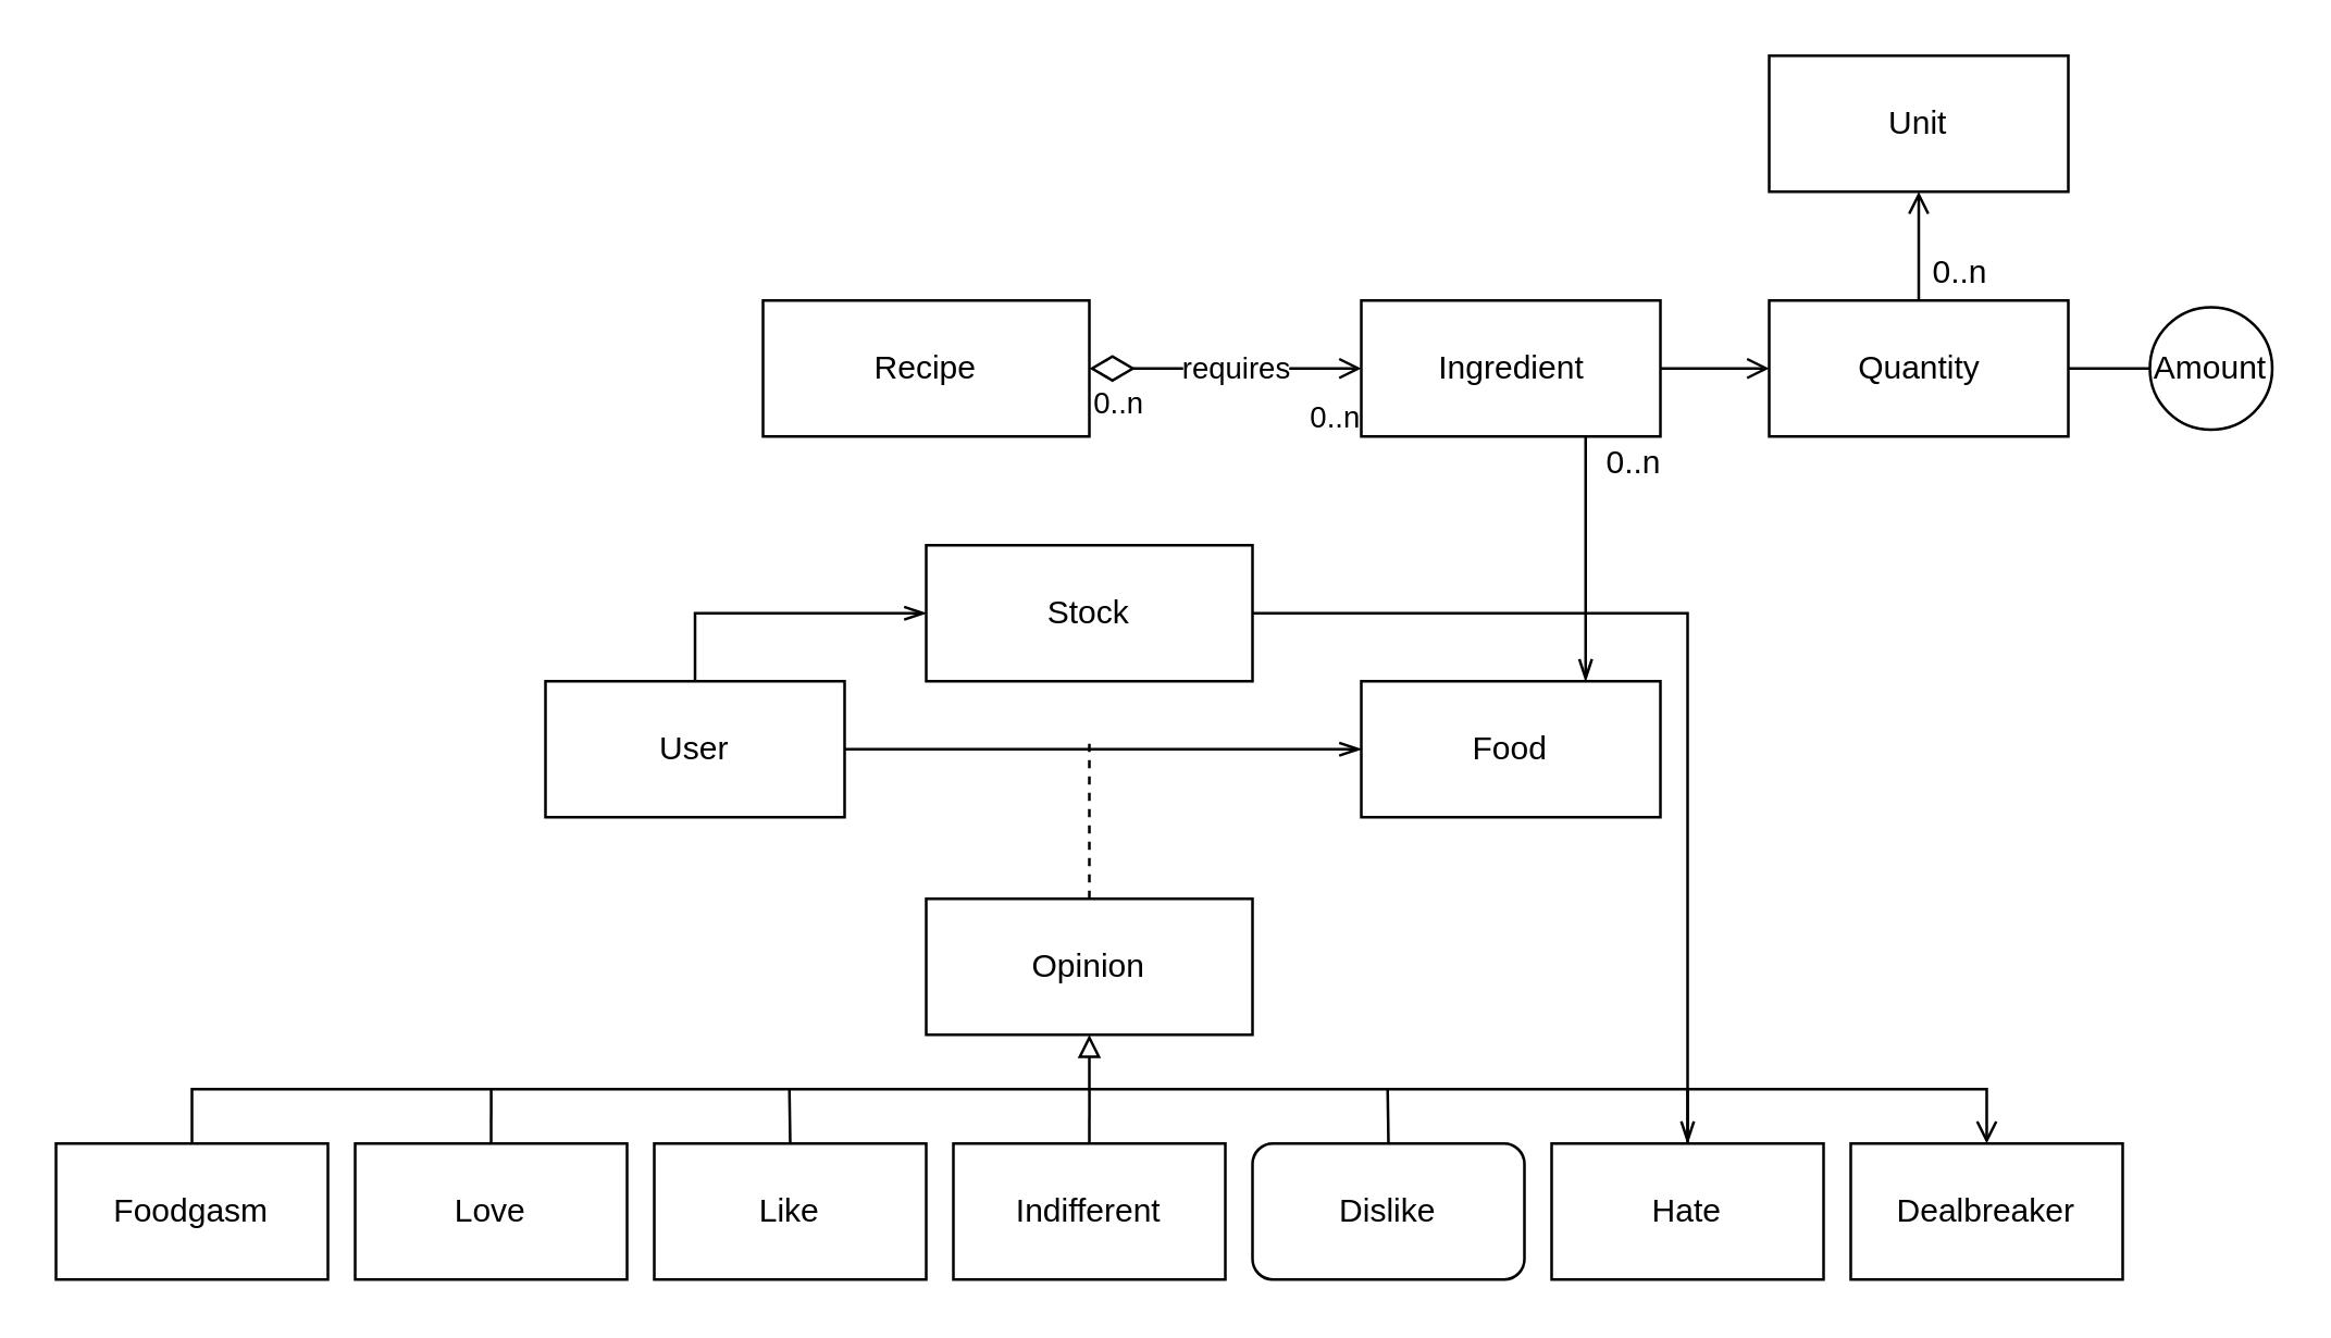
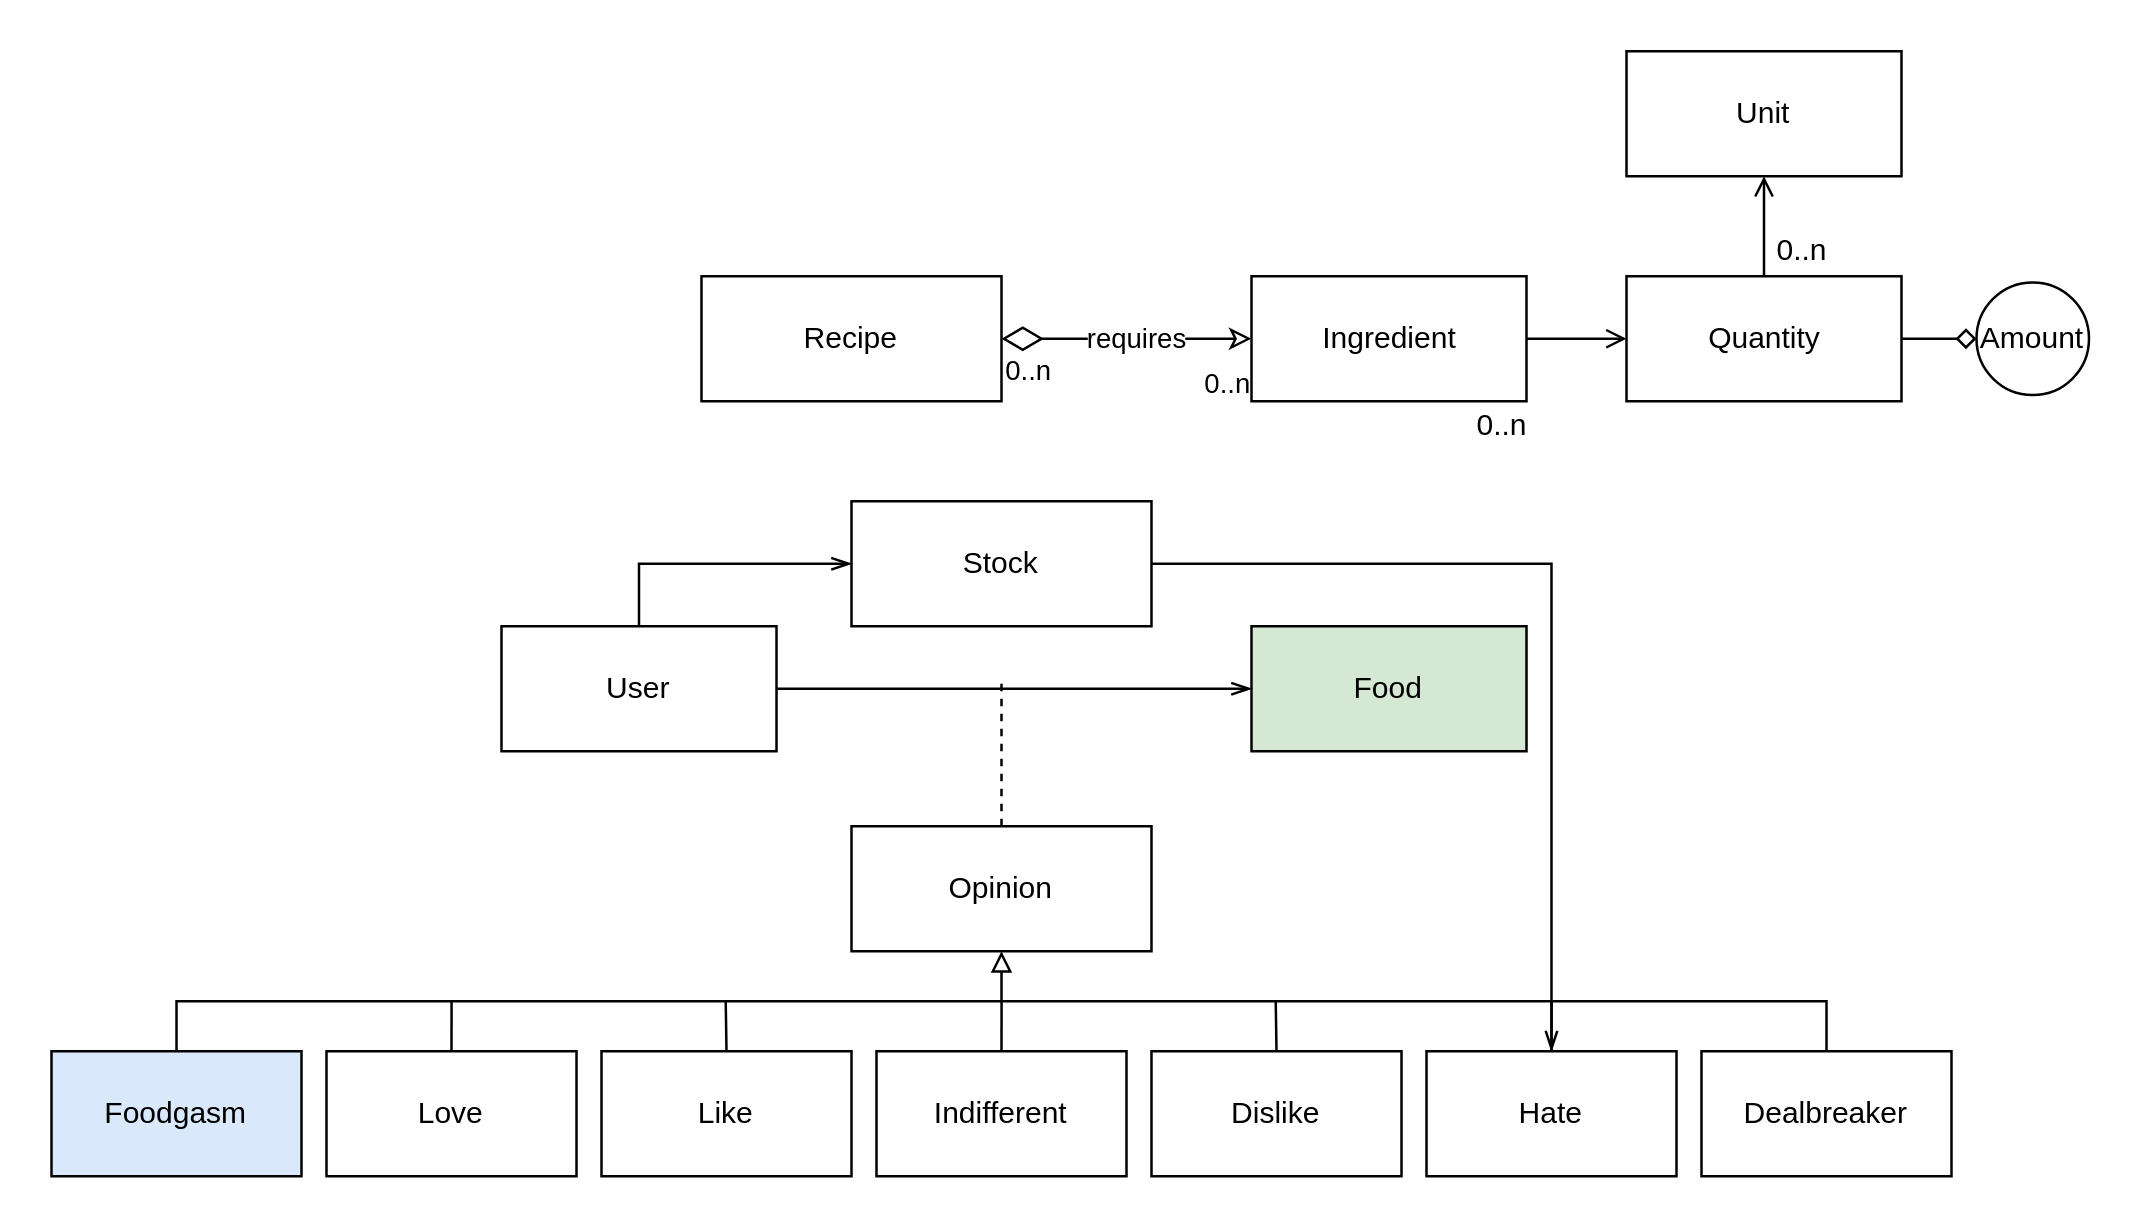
  <mxCell id="0" />
  <mxCell id="1" parent="0" />
  <mxCell id="2" value="Recipe" style="rounded=0;whiteSpace=wrap;html=1;" parent="1" vertex="1"><mxGeometry x="280" y="110" width="120" height="50" as="geometry" /></mxCell>
- <mxCell id="3" value="Food" style="rounded=0;whiteSpace=wrap;html=1;" parent="1" vertex="1"><mxGeometry x="500" y="250" width="110" height="50" as="geometry" /></mxCell>
- <mxCell id="4" value="requires" style="endArrow=open;html=1;endSize=6;startArrow=diamondThin;startSize=14;startFill=0;rounded=0;entryX=0;entryY=0.5;entryDx=0;entryDy=0;exitX=1;exitY=0.5;exitDx=0;exitDy=0;endFill=0;" parent="1" source="2" target="10" edge="1"><mxGeometry x="0.077" relative="1" as="geometry"><mxPoint x="190" y="70" as="sourcePoint" /><mxPoint x="350" y="70" as="targetPoint" /><mxPoint as="offset" /></mxGeometry></mxCell>
+ <mxCell id="3" value="Food" style="rounded=0;whiteSpace=wrap;html=1;fillColor=#d5e8d4;" parent="1" vertex="1"><mxGeometry x="500" y="250" width="110" height="50" as="geometry" /></mxCell>
+ <mxCell id="4" value="requires" style="endArrow=classic;html=1;endSize=6;startArrow=diamondThin;startSize=14;startFill=0;rounded=0;entryX=0;entryY=0.5;entryDx=0;entryDy=0;exitX=1;exitY=0.5;exitDx=0;exitDy=0;endFill=0;" parent="1" source="2" target="10" edge="1"><mxGeometry x="0.077" relative="1" as="geometry"><mxPoint x="190" y="70" as="sourcePoint" /><mxPoint x="350" y="70" as="targetPoint" /><mxPoint as="offset" /></mxGeometry></mxCell>
  <mxCell id="5" value="0..n" style="edgeLabel;resizable=0;html=1;align=left;verticalAlign=top;" parent="4" connectable="0" vertex="1"><mxGeometry x="-1" relative="1" as="geometry"><mxPoint as="offset" /></mxGeometry></mxCell>
  <mxCell id="6" value="0..n" style="edgeLabel;resizable=0;html=1;align=right;verticalAlign=top;" parent="4" connectable="0" vertex="1"><mxGeometry x="1" relative="1" as="geometry"><mxPoint y="5" as="offset" /></mxGeometry></mxCell>
- <mxCell id="7" style="edgeStyle=orthogonalEdgeStyle;rounded=0;orthogonalLoop=1;jettySize=auto;html=1;exitX=1;exitY=0.5;exitDx=0;exitDy=0;entryX=0;entryY=0.5;entryDx=0;entryDy=0;endArrow=none;endFill=0;" edge="1" parent="1" source="8" target="16"><mxGeometry relative="1" as="geometry" /></mxCell>
+ <mxCell id="7" style="edgeStyle=orthogonalEdgeStyle;rounded=0;orthogonalLoop=1;jettySize=auto;html=1;exitX=1;exitY=0.5;exitDx=0;exitDy=0;entryX=0;entryY=0.5;entryDx=0;entryDy=0;endArrow=diamond;endFill=0;" edge="1" parent="1" source="8" target="16"><mxGeometry relative="1" as="geometry" /></mxCell>
  <mxCell id="8" value="Quantity" style="html=1;" parent="1" vertex="1"><mxGeometry x="650" y="110" width="110" height="50" as="geometry" /></mxCell>
- <mxCell id="9" style="edgeStyle=none;rounded=0;orthogonalLoop=1;jettySize=auto;html=1;exitX=0.75;exitY=1;exitDx=0;exitDy=0;entryX=0.75;entryY=0;entryDx=0;entryDy=0;startArrow=none;startFill=0;endArrow=openThin;endFill=0;" edge="1" parent="1" source="10" target="3"><mxGeometry relative="1" as="geometry" /></mxCell>
  <mxCell id="10" value="Ingredient" style="html=1;" parent="1" vertex="1"><mxGeometry x="500" y="110" width="110" height="50" as="geometry" /></mxCell>
  <mxCell id="11" value="0..n" style="text;html=1;align=center;verticalAlign=middle;resizable=0;points=[];autosize=1;strokeColor=none;fillColor=none;" parent="1" vertex="1"><mxGeometry x="580" y="160" width="40" height="20" as="geometry" /></mxCell>
  <mxCell id="12" value="" style="endArrow=open;endFill=0;html=1;edgeStyle=orthogonalEdgeStyle;align=left;verticalAlign=top;rounded=0;exitX=1;exitY=0.5;exitDx=0;exitDy=0;" parent="1" source="10" edge="1"><mxGeometry x="-1" relative="1" as="geometry"><mxPoint x="530" y="130" as="sourcePoint" /><mxPoint x="650" y="135" as="targetPoint" /></mxGeometry></mxCell>
  <mxCell id="13" value="Unit" style="rounded=0;whiteSpace=wrap;html=1;" parent="1" vertex="1"><mxGeometry x="650" y="20" width="110" height="50" as="geometry" /></mxCell>
  <mxCell id="14" value="" style="endArrow=open;html=1;rounded=0;exitX=0.5;exitY=0;exitDx=0;exitDy=0;endFill=0;" parent="1" source="8" edge="1"><mxGeometry width="50" height="50" relative="1" as="geometry"><mxPoint x="710" y="110" as="sourcePoint" /><mxPoint x="705" y="70" as="targetPoint" /></mxGeometry></mxCell>
  <mxCell id="15" value="0..n" style="text;html=1;align=center;verticalAlign=middle;resizable=0;points=[];autosize=1;strokeColor=none;fillColor=none;" parent="1" vertex="1"><mxGeometry x="700" y="90" width="40" height="20" as="geometry" /></mxCell>
  <mxCell id="16" value="Amount" style="ellipse;whiteSpace=wrap;html=1;aspect=fixed;" vertex="1" parent="1"><mxGeometry x="790" y="112.5" width="45" height="45" as="geometry" /></mxCell>
  <mxCell id="17" style="edgeStyle=orthogonalEdgeStyle;rounded=0;orthogonalLoop=1;jettySize=auto;html=1;exitX=0.5;exitY=0;exitDx=0;exitDy=0;endArrow=openThin;endFill=0;" edge="1" parent="1" source="19" target="21"><mxGeometry relative="1" as="geometry" /></mxCell>
  <mxCell id="18" style="edgeStyle=orthogonalEdgeStyle;rounded=0;orthogonalLoop=1;jettySize=auto;html=1;exitX=1;exitY=0.5;exitDx=0;exitDy=0;entryX=0;entryY=0.5;entryDx=0;entryDy=0;endArrow=openThin;endFill=0;" edge="1" parent="1" source="19" target="3"><mxGeometry relative="1" as="geometry" /></mxCell>
  <mxCell id="19" value="User" style="rounded=0;whiteSpace=wrap;html=1;" vertex="1" parent="1"><mxGeometry x="200" y="250" width="110" height="50" as="geometry" /></mxCell>
  <mxCell id="20" style="edgeStyle=orthogonalEdgeStyle;rounded=0;orthogonalLoop=1;jettySize=auto;html=1;exitX=1;exitY=0.5;exitDx=0;exitDy=0;startArrow=none;startFill=0;endArrow=openThin;endFill=0;" edge="1" parent="1" source="21" target="35"><mxGeometry relative="1" as="geometry" /></mxCell>
  <mxCell id="21" value="Stock" style="rounded=0;whiteSpace=wrap;html=1;" vertex="1" parent="1"><mxGeometry x="340" y="200" width="120" height="50" as="geometry" /></mxCell>
  <mxCell id="22" style="edgeStyle=orthogonalEdgeStyle;rounded=0;orthogonalLoop=1;jettySize=auto;html=1;exitX=0.5;exitY=0;exitDx=0;exitDy=0;endArrow=none;endFill=0;dashed=1;" edge="1" parent="1" source="23"><mxGeometry relative="1" as="geometry"><mxPoint x="400" y="270" as="targetPoint" /></mxGeometry></mxCell>
  <mxCell id="23" value="Opinion" style="rounded=0;whiteSpace=wrap;html=1;" vertex="1" parent="1"><mxGeometry x="340" y="330" width="120" height="50" as="geometry" /></mxCell>
  <mxCell id="24" style="edgeStyle=orthogonalEdgeStyle;rounded=0;orthogonalLoop=1;jettySize=auto;html=1;exitX=0.5;exitY=0;exitDx=0;exitDy=0;endArrow=none;endFill=0;" edge="1" parent="1" source="25"><mxGeometry relative="1" as="geometry"><mxPoint x="180.034" y="400" as="targetPoint" /></mxGeometry></mxCell>
  <mxCell id="25" value="Love" style="rounded=0;whiteSpace=wrap;html=1;" vertex="1" parent="1"><mxGeometry x="130" y="420" width="100" height="50" as="geometry" /></mxCell>
  <mxCell id="26" style="edgeStyle=orthogonalEdgeStyle;rounded=0;orthogonalLoop=1;jettySize=auto;html=1;exitX=0.5;exitY=0;exitDx=0;exitDy=0;endArrow=none;endFill=0;" edge="1" parent="1" source="27"><mxGeometry relative="1" as="geometry"><mxPoint x="289.69" y="400" as="targetPoint" /></mxGeometry></mxCell>
  <mxCell id="27" value="Like" style="rounded=0;whiteSpace=wrap;html=1;" vertex="1" parent="1"><mxGeometry x="240" y="420" width="100" height="50" as="geometry" /></mxCell>
  <mxCell id="28" value="Dealbreaker" style="rounded=0;whiteSpace=wrap;html=1;" vertex="1" parent="1"><mxGeometry x="680" y="420" width="100" height="50" as="geometry" /></mxCell>
  <mxCell id="29" style="edgeStyle=orthogonalEdgeStyle;rounded=0;orthogonalLoop=1;jettySize=auto;html=1;exitX=0.5;exitY=0;exitDx=0;exitDy=0;endArrow=none;endFill=0;" edge="1" parent="1" source="31"><mxGeometry relative="1" as="geometry"><mxPoint x="400.034" y="400" as="targetPoint" /></mxGeometry></mxCell>
  <mxCell id="30" style="edgeStyle=none;rounded=0;orthogonalLoop=1;jettySize=auto;html=1;entryX=0.5;entryY=1;entryDx=0;entryDy=0;startArrow=none;startFill=0;endArrow=block;endFill=0;" edge="1" parent="1" target="23"><mxGeometry relative="1" as="geometry"><mxPoint x="400" y="400" as="sourcePoint" /></mxGeometry></mxCell>
  <mxCell id="31" value="Indifferent" style="rounded=0;whiteSpace=wrap;html=1;" vertex="1" parent="1"><mxGeometry x="350" y="420" width="100" height="50" as="geometry" /></mxCell>
  <mxCell id="32" style="edgeStyle=orthogonalEdgeStyle;rounded=0;orthogonalLoop=1;jettySize=auto;html=1;exitX=0.5;exitY=0;exitDx=0;exitDy=0;endArrow=none;endFill=0;" edge="1" parent="1" source="33"><mxGeometry relative="1" as="geometry"><mxPoint x="509.69" y="400" as="targetPoint" /></mxGeometry></mxCell>
- <mxCell id="33" value="Dislike" style="whiteSpace=wrap;html=1;rounded=1;" vertex="1" parent="1"><mxGeometry x="460" y="420" width="100" height="50" as="geometry" /></mxCell>
+ <mxCell id="33" value="Dislike" style="rounded=0;whiteSpace=wrap;html=1;" vertex="1" parent="1"><mxGeometry x="460" y="420" width="100" height="50" as="geometry" /></mxCell>
  <mxCell id="34" style="edgeStyle=orthogonalEdgeStyle;rounded=0;orthogonalLoop=1;jettySize=auto;html=1;exitX=0.5;exitY=0;exitDx=0;exitDy=0;endArrow=none;endFill=0;" edge="1" parent="1" source="35"><mxGeometry relative="1" as="geometry"><mxPoint x="620.034" y="400" as="targetPoint" /></mxGeometry></mxCell>
  <mxCell id="35" value="Hate" style="rounded=0;whiteSpace=wrap;html=1;" vertex="1" parent="1"><mxGeometry x="570" y="420" width="100" height="50" as="geometry" /></mxCell>
- <mxCell id="36" style="edgeStyle=orthogonalEdgeStyle;rounded=0;orthogonalLoop=1;jettySize=auto;html=1;exitX=0.5;exitY=0;exitDx=0;exitDy=0;endArrow=open;endFill=0;" edge="1" parent="1" source="37" target="28"><mxGeometry relative="1" as="geometry"><Array as="points"><mxPoint x="70" y="400" /><mxPoint x="730" y="400" /></Array></mxGeometry></mxCell>
- <mxCell id="37" value="Foodgasm" style="rounded=0;whiteSpace=wrap;html=1;" vertex="1" parent="1"><mxGeometry x="20" y="420" width="100" height="50" as="geometry" /></mxCell>
+ <mxCell id="36" style="edgeStyle=orthogonalEdgeStyle;rounded=0;orthogonalLoop=1;jettySize=auto;html=1;exitX=0.5;exitY=0;exitDx=0;exitDy=0;endArrow=none;endFill=0;" edge="1" parent="1" source="37" target="28"><mxGeometry relative="1" as="geometry"><Array as="points"><mxPoint x="70" y="400" /><mxPoint x="730" y="400" /></Array></mxGeometry></mxCell>
+ <mxCell id="37" value="Foodgasm" style="rounded=0;whiteSpace=wrap;html=1;fillColor=#dae8fc;" vertex="1" parent="1"><mxGeometry x="20" y="420" width="100" height="50" as="geometry" /></mxCell>
